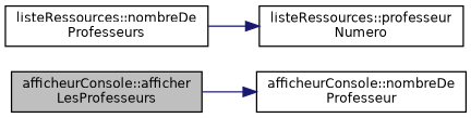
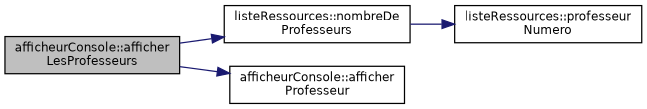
  digraph {
    rankdir=LR
    node [color=black fillcolor=white fontname=Helvetica fontsize=10 shape=record style=filled]
    edge [color=midnightblue fontname=Helvetica fontsize=10 labelfontname=Helvetica labelfontsize=10 style=solid]
    n1 [fillcolor=grey75 fontcolor=black height=0.2 label="afficheurConsole::afficher\lLesProfesseurs" width=0.4]
    n2 [height=0.2 label="listeRessources::nombreDe\lProfesseurs" width=0.4]
-   n3 [height=0.2 label="afficheurConsole::nombreDe\lProfesseur" width=0.4]
+   n3 [height=0.2 label="afficheurConsole::afficher\lProfesseur" width=0.4]
    n4 [height=0.2 label="listeRessources::professeur\lNumero" width=0.4]
+   n1 -> n2
    n1 -> n3
    n2 -> n4
  }
